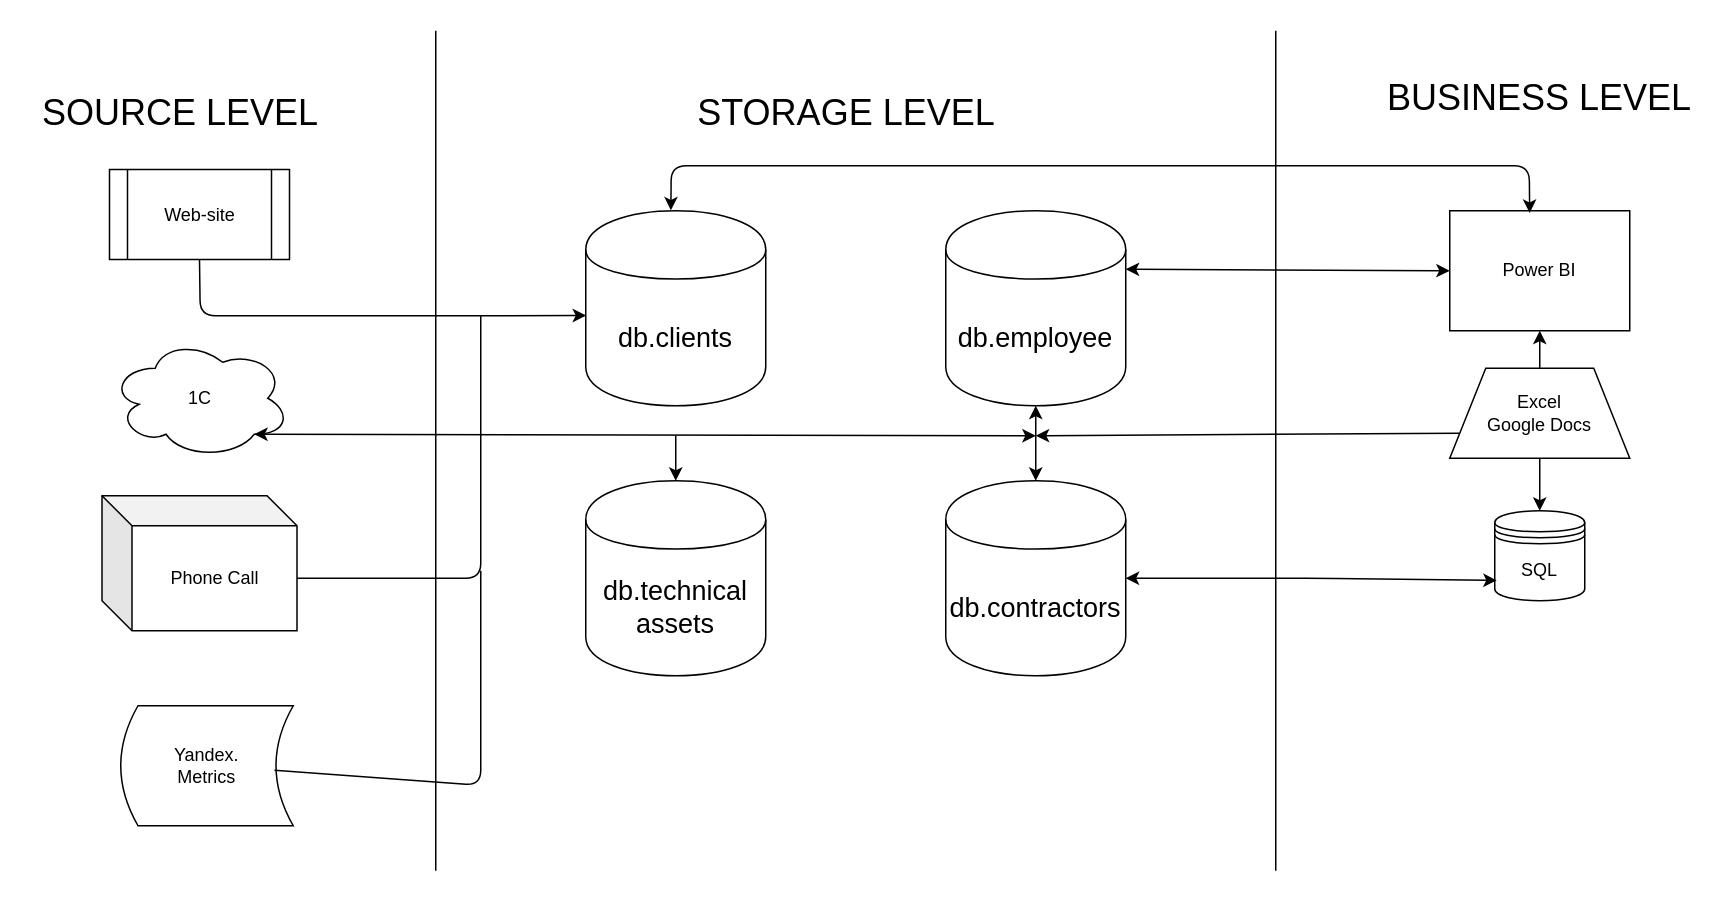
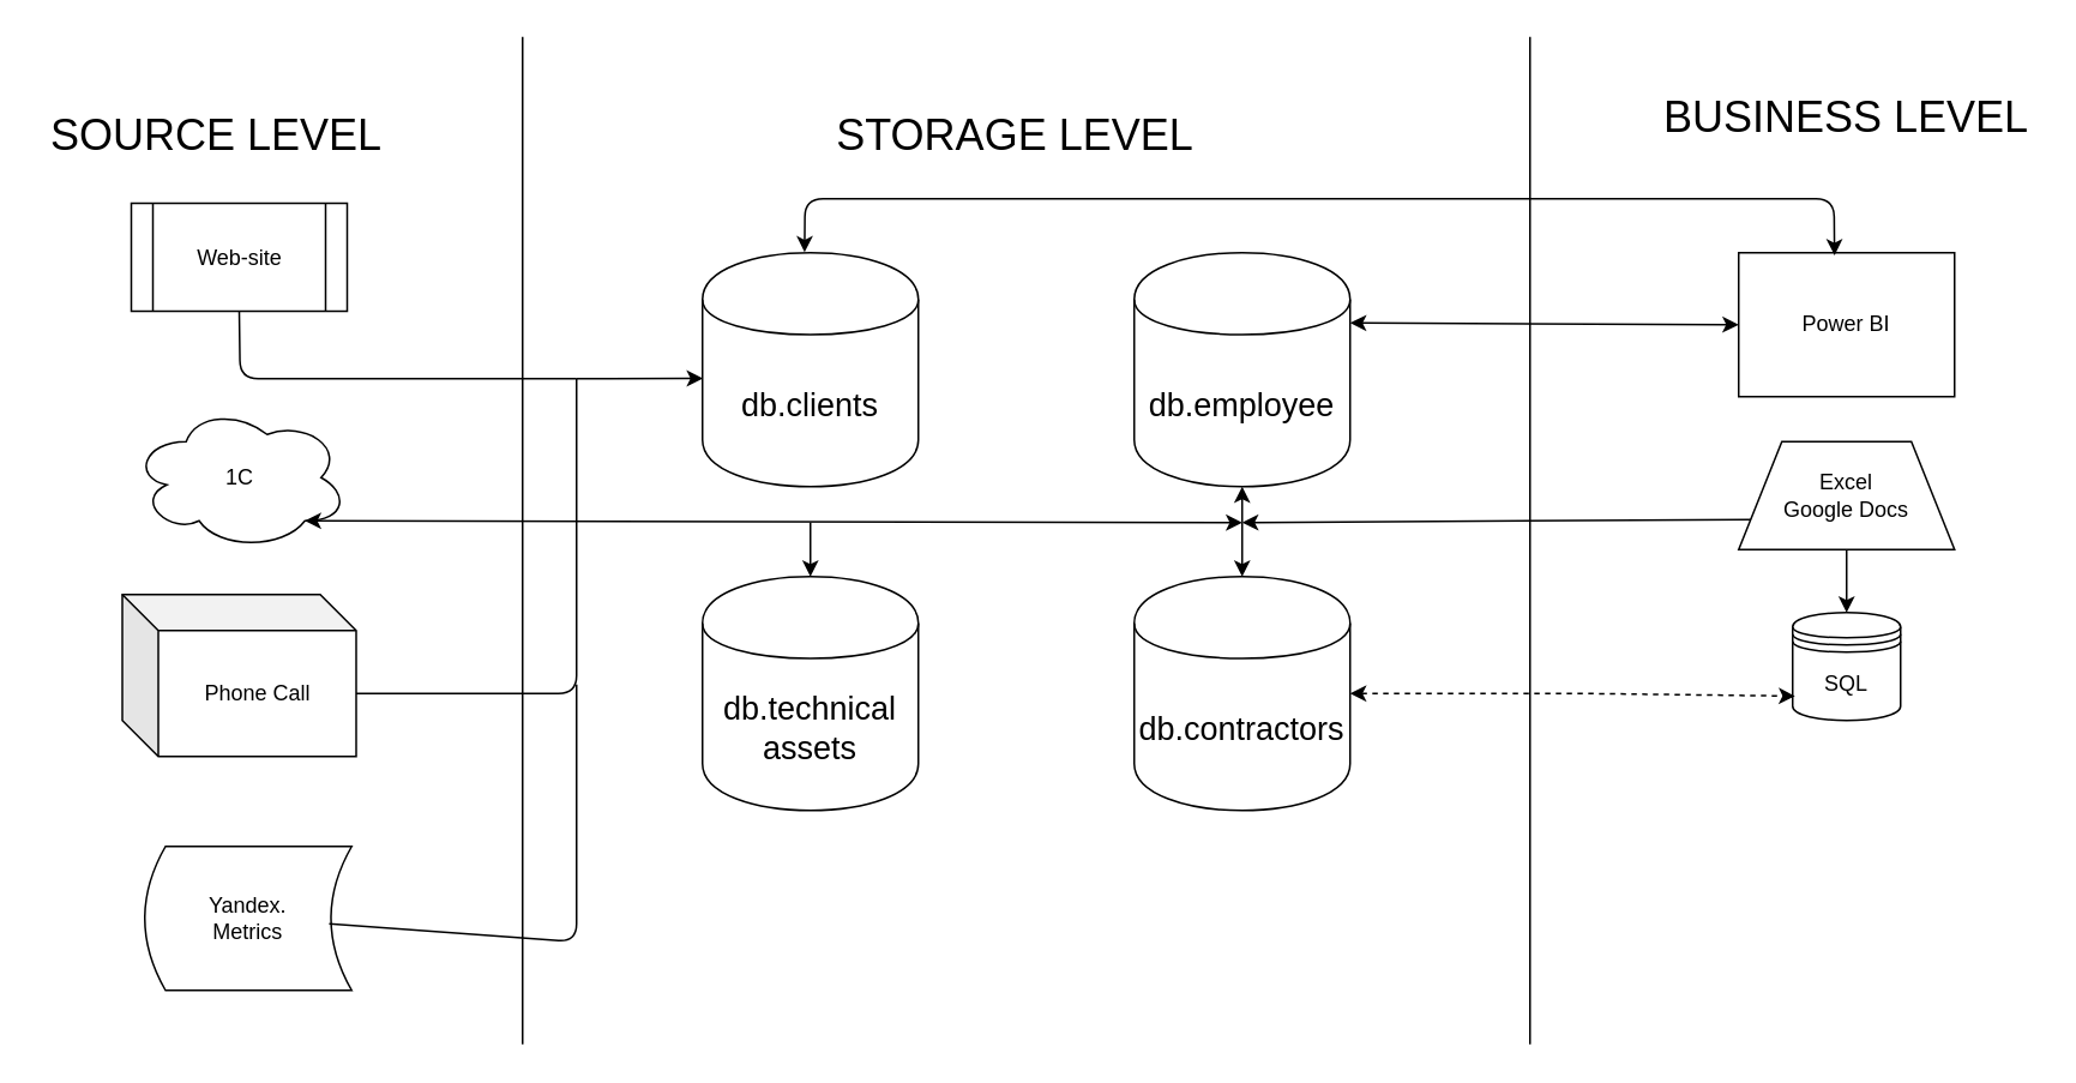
  <mxCell id="0" />
  <mxCell id="1" parent="0" />
  <mxCell id="2" value="" style="endArrow=none;html=1;" parent="1" edge="1"><mxGeometry width="50" height="50" relative="1" as="geometry"><mxPoint x="290" y="580" as="sourcePoint" /><mxPoint x="290" y="20" as="targetPoint" /></mxGeometry></mxCell>
  <mxCell id="3" value="" style="endArrow=none;html=1;" parent="1" edge="1"><mxGeometry width="50" height="50" relative="1" as="geometry"><mxPoint x="850" y="580" as="sourcePoint" /><mxPoint x="850" y="20" as="targetPoint" /></mxGeometry></mxCell>
  <mxCell id="4" value="&lt;font style=&quot;font-size: 18px&quot;&gt;db.clients&lt;/font&gt;" style="shape=cylinder;whiteSpace=wrap;html=1;boundedLbl=1;backgroundOutline=1;" parent="1" vertex="1"><mxGeometry x="390" y="140" width="120" height="130" as="geometry" /></mxCell>
  <mxCell id="5" value="&lt;font style=&quot;font-size: 24px&quot;&gt;SOURCE LEVEL&lt;/font&gt;" style="text;html=1;strokeColor=none;fillColor=none;align=center;verticalAlign=middle;whiteSpace=wrap;rounded=0;" parent="1" vertex="1"><mxGeometry x="20" y="50" width="200" height="50" as="geometry" /></mxCell>
  <mxCell id="6" value="&lt;font style=&quot;font-size: 24px&quot;&gt;STORAGE LEVEL&lt;/font&gt;" style="text;html=1;strokeColor=none;fillColor=none;align=center;verticalAlign=middle;whiteSpace=wrap;rounded=0;" parent="1" vertex="1"><mxGeometry x="458" y="37.5" width="212" height="75" as="geometry" /></mxCell>
  <mxCell id="7" value="&lt;font style=&quot;font-size: 18px&quot;&gt;db.employee&lt;/font&gt;" style="shape=cylinder;whiteSpace=wrap;html=1;boundedLbl=1;backgroundOutline=1;" parent="1" vertex="1"><mxGeometry x="630" y="140" width="120" height="130" as="geometry" /></mxCell>
  <mxCell id="8" value="&lt;font style=&quot;font-size: 18px&quot;&gt;db.contractors&lt;br&gt;&lt;/font&gt;" style="shape=cylinder;whiteSpace=wrap;html=1;boundedLbl=1;backgroundOutline=1;" parent="1" vertex="1"><mxGeometry x="630" y="320" width="120" height="130" as="geometry" /></mxCell>
  <mxCell id="9" value="&lt;font style=&quot;font-size: 18px&quot;&gt;db.technical&lt;br&gt;assets&lt;/font&gt;" style="shape=cylinder;whiteSpace=wrap;html=1;boundedLbl=1;backgroundOutline=1;" parent="1" vertex="1"><mxGeometry x="390" y="320" width="120" height="130" as="geometry" /></mxCell>
  <mxCell id="10" value="&lt;font style=&quot;font-size: 24px&quot;&gt;BUSINESS LEVEL&lt;/font&gt;" style="text;html=1;strokeColor=none;fillColor=none;align=center;verticalAlign=middle;whiteSpace=wrap;rounded=0;" parent="1" vertex="1"><mxGeometry x="920" y="27.5" width="212" height="75" as="geometry" /></mxCell>
  <mxCell id="11" value="Web-site" style="shape=process;whiteSpace=wrap;html=1;backgroundOutline=1;" parent="1" vertex="1"><mxGeometry x="72.5" y="112.5" width="120" height="60" as="geometry" /></mxCell>
  <mxCell id="12" value="Yandex.&lt;br&gt;Metrics" style="shape=dataStorage;whiteSpace=wrap;html=1;" parent="1" vertex="1"><mxGeometry x="80" y="470" width="115" height="80" as="geometry" /></mxCell>
  <mxCell id="13" value="Phone Call" style="shape=cube;whiteSpace=wrap;html=1;boundedLbl=1;backgroundOutline=1;darkOpacity=0.05;darkOpacity2=0.1;" parent="1" vertex="1"><mxGeometry x="67.5" y="330" width="130" height="90" as="geometry" /></mxCell>
  <mxCell id="14" value="1C" style="ellipse;shape=cloud;whiteSpace=wrap;html=1;" parent="1" vertex="1"><mxGeometry x="73" y="225" width="120" height="80" as="geometry" /></mxCell>
  <mxCell id="15" value="Power BI" style="whiteSpace=wrap;html=1;rounded=0;" parent="1" vertex="1"><mxGeometry x="966" y="140" width="120" height="80" as="geometry" /></mxCell>
- <mxCell id="16" value="" style="edgeStyle=orthogonalEdgeStyle;rounded=0;orthogonalLoop=1;jettySize=auto;html=1;" parent="1" source="18" target="15" edge="1"><mxGeometry relative="1" as="geometry" /></mxCell>
  <mxCell id="17" value="" style="edgeStyle=orthogonalEdgeStyle;rounded=0;orthogonalLoop=1;jettySize=auto;html=1;" parent="1" source="18" target="19" edge="1"><mxGeometry relative="1" as="geometry" /></mxCell>
  <mxCell id="18" value="Excel&lt;br&gt;Google Docs" style="shape=trapezoid;perimeter=trapezoidPerimeter;whiteSpace=wrap;html=1;" parent="1" vertex="1"><mxGeometry x="966" y="245" width="120" height="60" as="geometry" /></mxCell>
  <mxCell id="19" value="SQL" style="shape=datastore;whiteSpace=wrap;html=1;" parent="1" vertex="1"><mxGeometry x="996" y="340" width="60" height="60" as="geometry" /></mxCell>
  <mxCell id="20" value="" style="endArrow=none;html=1;exitX=0;exitY=0;exitDx=130;exitDy=55;exitPerimeter=0;" parent="1" source="13" edge="1"><mxGeometry width="50" height="50" relative="1" as="geometry"><mxPoint x="460" y="340" as="sourcePoint" /><mxPoint x="320" y="210" as="targetPoint" /><Array as="points"><mxPoint x="320" y="385" /></Array></mxGeometry></mxCell>
  <mxCell id="21" value="" style="endArrow=classic;html=1;entryX=0.002;entryY=0.537;entryDx=0;entryDy=0;entryPerimeter=0;" parent="1" target="4" edge="1"><mxGeometry width="50" height="50" relative="1" as="geometry"><mxPoint x="320" y="210" as="sourcePoint" /><mxPoint x="510" y="490" as="targetPoint" /></mxGeometry></mxCell>
  <mxCell id="22" value="" style="endArrow=classic;html=1;entryX=0.5;entryY=0;entryDx=0;entryDy=0;" parent="1" target="8" edge="1"><mxGeometry width="50" height="50" relative="1" as="geometry"><mxPoint x="690" y="290" as="sourcePoint" /><mxPoint x="590" y="340" as="targetPoint" /></mxGeometry></mxCell>
  <mxCell id="23" value="" style="endArrow=classic;html=1;entryX=0.5;entryY=1;entryDx=0;entryDy=0;" parent="1" target="7" edge="1"><mxGeometry width="50" height="50" relative="1" as="geometry"><mxPoint x="690" y="290" as="sourcePoint" /><mxPoint x="640" y="290" as="targetPoint" /></mxGeometry></mxCell>
  <mxCell id="24" value="" style="endArrow=none;html=1;exitX=0.891;exitY=0.538;exitDx=0;exitDy=0;exitPerimeter=0;" parent="1" source="12" edge="1"><mxGeometry width="50" height="50" relative="1" as="geometry"><mxPoint x="390" y="440" as="sourcePoint" /><mxPoint x="320" y="380" as="targetPoint" /><Array as="points"><mxPoint x="320" y="523" /></Array></mxGeometry></mxCell>
  <mxCell id="25" value="" style="endArrow=none;html=1;exitX=0.5;exitY=1;exitDx=0;exitDy=0;" parent="1" source="11" edge="1"><mxGeometry width="50" height="50" relative="1" as="geometry"><mxPoint x="340" y="290" as="sourcePoint" /><mxPoint x="320" y="210" as="targetPoint" /><Array as="points"><mxPoint x="133" y="210" /></Array></mxGeometry></mxCell>
- <mxCell id="26" value="" style="endArrow=classic;startArrow=classic;html=1;exitX=1;exitY=0.5;exitDx=0;exitDy=0;entryX=0.022;entryY=0.774;entryDx=0;entryDy=0;entryPerimeter=0;" parent="1" source="8" target="19" edge="1"><mxGeometry width="50" height="50" relative="1" as="geometry"><mxPoint x="670" y="410" as="sourcePoint" /><mxPoint x="990" y="390" as="targetPoint" /><Array as="points"><mxPoint x="880" y="385" /></Array></mxGeometry></mxCell>
+ <mxCell id="26" value="" style="endArrow=classic;startArrow=classic;html=1;exitX=1;exitY=0.5;exitDx=0;exitDy=0;entryX=0.022;entryY=0.774;entryDx=0;entryDy=0;entryPerimeter=0;dashed=1;" parent="1" source="8" target="19" edge="1"><mxGeometry width="50" height="50" relative="1" as="geometry"><mxPoint x="670" y="410" as="sourcePoint" /><mxPoint x="990" y="390" as="targetPoint" /><Array as="points"><mxPoint x="880" y="385" /></Array></mxGeometry></mxCell>
  <mxCell id="27" value="" style="endArrow=classic;html=1;entryX=0.5;entryY=0;entryDx=0;entryDy=0;" parent="1" target="9" edge="1"><mxGeometry width="50" height="50" relative="1" as="geometry"><mxPoint x="450" y="290" as="sourcePoint" /><mxPoint x="520" y="320" as="targetPoint" /></mxGeometry></mxCell>
  <mxCell id="28" value="" style="endArrow=classic;startArrow=classic;html=1;entryX=0;entryY=0.5;entryDx=0;entryDy=0;exitX=1;exitY=0.3;exitDx=0;exitDy=0;" parent="1" source="7" target="15" edge="1"><mxGeometry width="50" height="50" relative="1" as="geometry"><mxPoint x="750" y="310" as="sourcePoint" /><mxPoint x="800" y="260" as="targetPoint" /></mxGeometry></mxCell>
  <mxCell id="29" value="" style="endArrow=classic;html=1;exitX=0;exitY=0.75;exitDx=0;exitDy=0;" parent="1" source="18" edge="1"><mxGeometry width="50" height="50" relative="1" as="geometry"><mxPoint x="740" y="340" as="sourcePoint" /><mxPoint x="690" y="290" as="targetPoint" /></mxGeometry></mxCell>
  <mxCell id="30" value="" style="endArrow=classic;startArrow=classic;html=1;entryX=0.444;entryY=0.018;entryDx=0;entryDy=0;entryPerimeter=0;exitX=0.473;exitY=-0.002;exitDx=0;exitDy=0;exitPerimeter=0;" parent="1" source="4" target="15" edge="1"><mxGeometry width="50" height="50" relative="1" as="geometry"><mxPoint x="530" y="120" as="sourcePoint" /><mxPoint x="850" y="160" as="targetPoint" /><Array as="points"><mxPoint x="447" y="110" /><mxPoint x="1019" y="110" /></Array></mxGeometry></mxCell>
  <mxCell id="31" value="" style="endArrow=classic;startArrow=classic;html=1;entryX=0.8;entryY=0.8;entryDx=0;entryDy=0;entryPerimeter=0;" parent="1" target="14" edge="1"><mxGeometry width="50" height="50" relative="1" as="geometry"><mxPoint x="690" y="290" as="sourcePoint" /><mxPoint x="580" y="270" as="targetPoint" /></mxGeometry></mxCell>
